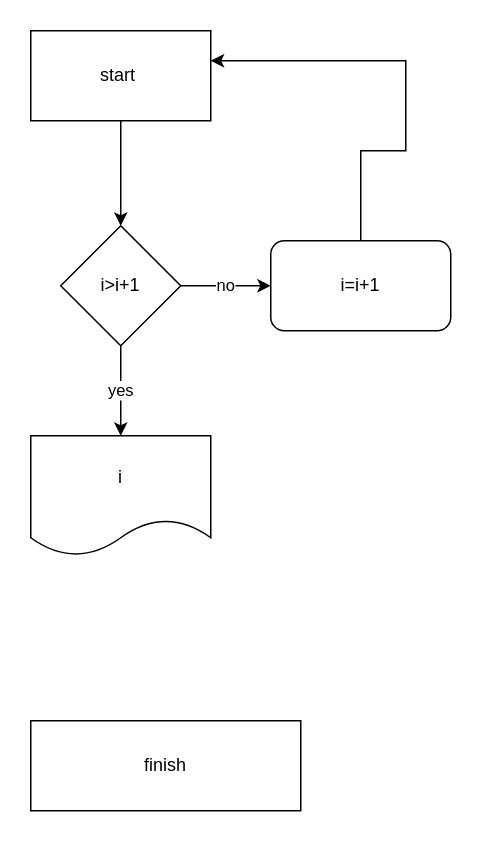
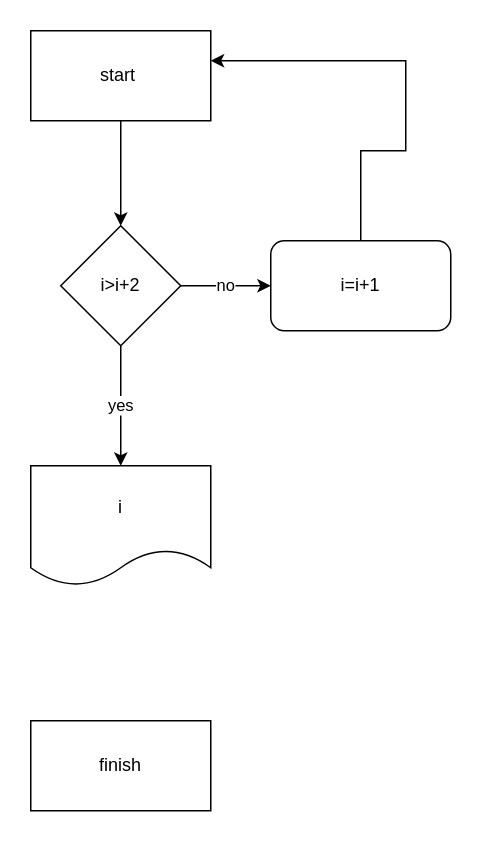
  <mxCell id="0" />
  <mxCell id="1" parent="0" />
  <mxCell id="2" value="" style="edgeStyle=orthogonalEdgeStyle;rounded=0;orthogonalLoop=1;jettySize=auto;html=1;" edge="1" parent="1" source="3" target="6"><mxGeometry relative="1" as="geometry" /></mxCell>
  <mxCell id="3" value="start&amp;nbsp;" style="rounded=0;whiteSpace=wrap;html=1;" vertex="1" parent="1"><mxGeometry x="20" y="20" width="120" height="60" as="geometry" /></mxCell>
  <mxCell id="4" value="yes" style="edgeStyle=orthogonalEdgeStyle;rounded=0;orthogonalLoop=1;jettySize=auto;html=1;" edge="1" parent="1" source="6" target="7"><mxGeometry relative="1" as="geometry" /></mxCell>
  <mxCell id="5" value="no" style="edgeStyle=orthogonalEdgeStyle;rounded=0;orthogonalLoop=1;jettySize=auto;html=1;" edge="1" parent="1" source="6"><mxGeometry relative="1" as="geometry"><mxPoint x="180" y="190" as="targetPoint" /></mxGeometry></mxCell>
- <mxCell id="6" value="i&amp;gt;i+1" style="rhombus;whiteSpace=wrap;html=1;rounded=0;" vertex="1" parent="1"><mxGeometry x="40" y="150" width="80" height="80" as="geometry" /></mxCell>
- <mxCell id="7" value="i" style="shape=document;whiteSpace=wrap;html=1;boundedLbl=1;rounded=0;" vertex="1" parent="1"><mxGeometry x="20" y="290" width="120" height="80" as="geometry" /></mxCell>
+ <mxCell id="6" value="i&amp;gt;i+2" style="rhombus;whiteSpace=wrap;html=1;rounded=0;" vertex="1" parent="1"><mxGeometry x="40" y="150" width="80" height="80" as="geometry" /></mxCell>
+ <mxCell id="7" value="i" style="shape=document;whiteSpace=wrap;html=1;boundedLbl=1;rounded=0;" vertex="1" parent="1"><mxGeometry x="20" y="310" width="120" height="80" as="geometry" /></mxCell>
  <mxCell id="8" value="" style="edgeStyle=orthogonalEdgeStyle;rounded=0;orthogonalLoop=1;jettySize=auto;html=1;" edge="1" parent="1" source="9" target="3"><mxGeometry relative="1" as="geometry"><mxPoint x="230" y="40" as="targetPoint" /><Array as="points"><mxPoint x="240" y="100" /><mxPoint x="270" y="100" /><mxPoint x="270" y="40" /></Array></mxGeometry></mxCell>
  <mxCell id="9" value="i=i+1" style="rounded=1;whiteSpace=wrap;html=1;" vertex="1" parent="1"><mxGeometry x="180" y="160" width="120" height="60" as="geometry" /></mxCell>
- <mxCell id="10" value="finish" style="whiteSpace=wrap;html=1;rounded=0;" vertex="1" parent="1"><mxGeometry x="20" y="480" width="180" height="60" as="geometry" /></mxCell>
+ <mxCell id="10" value="finish" style="whiteSpace=wrap;html=1;rounded=0;" vertex="1" parent="1"><mxGeometry x="20" y="480" width="120" height="60" as="geometry" /></mxCell>
